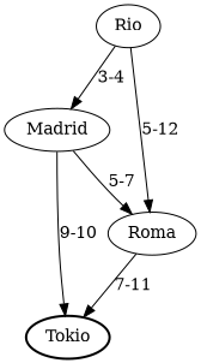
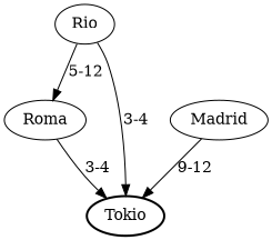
  digraph {
    Rio
    Madrid
    Roma
    Tokio [style=bold]
-   Rio -> Madrid [label="3-4"]
+   Rio -> Tokio [label="3-4"]
    Rio -> Roma [label="5-12"]
-   Madrid -> Roma [label="5-7"]
-   Madrid -> Tokio [label="9-10"]
-   Roma -> Tokio [label="7-11"]
+   Madrid -> Tokio [label="9-12"]
+   Roma -> Tokio [label="3-4"]
  }
